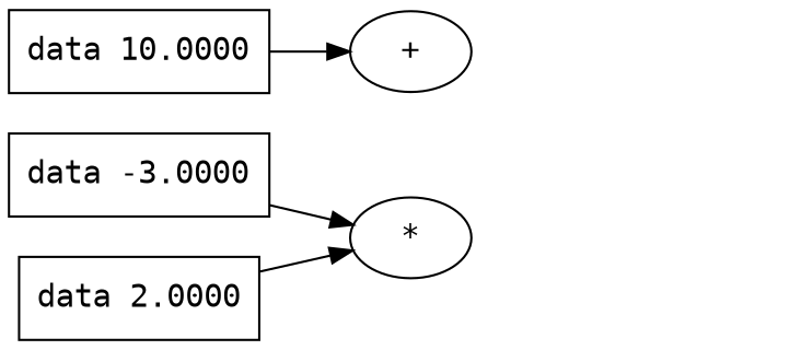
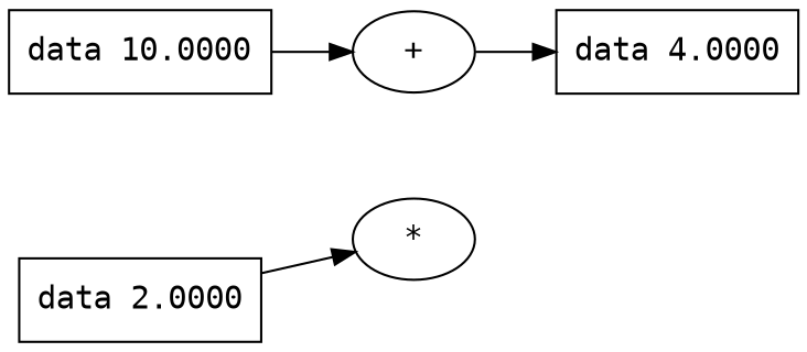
  digraph {
    fontname="DejaVu Sans Mono"
    rankdir=LR
    node [fontname="DejaVu Sans Mono" shape=record]
    edge [fontname="DejaVu Sans Mono"]
-   n1 [label="{ data -3.0000 }"]
    n2 [label="*" shape=""]
+   n3 [label="{ data 4.0000 }"]
    n4 [label="+" shape=""]
    n5 [label="{ data 2.0000 }"]
    n6 [label="{ data 10.0000 }"]
-   n1 -> n2
+   n4 -> n3
    n5 -> n2
    n6 -> n4
  }
